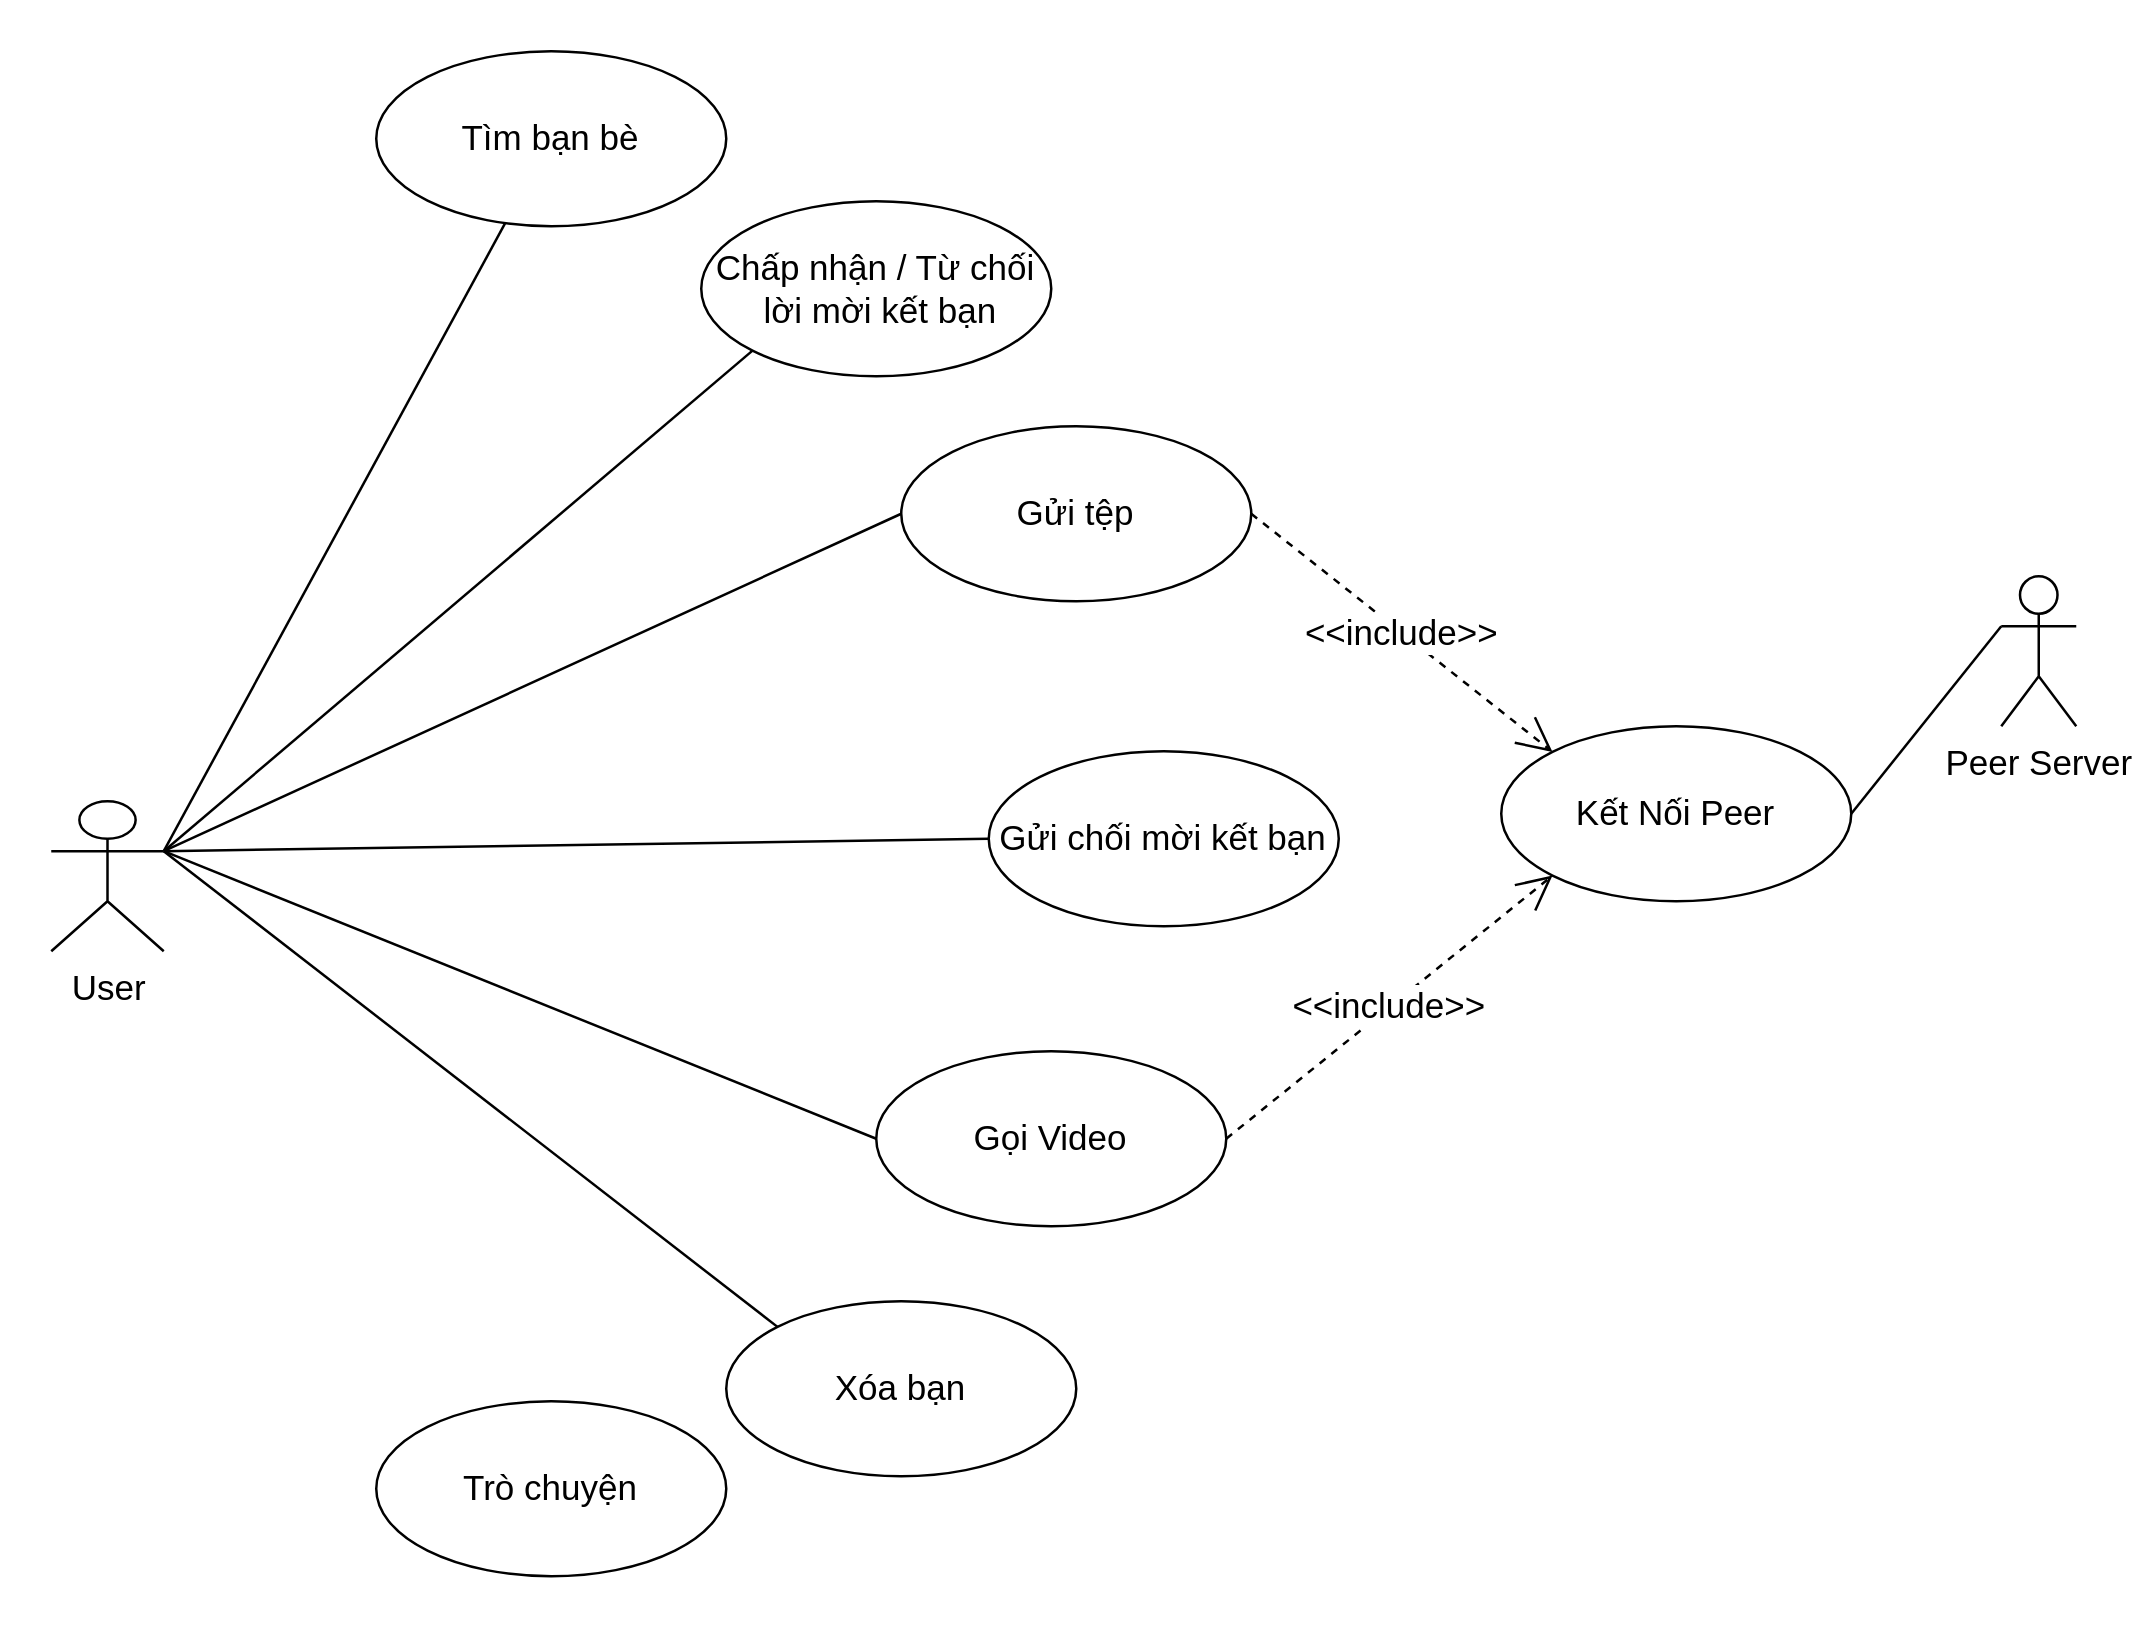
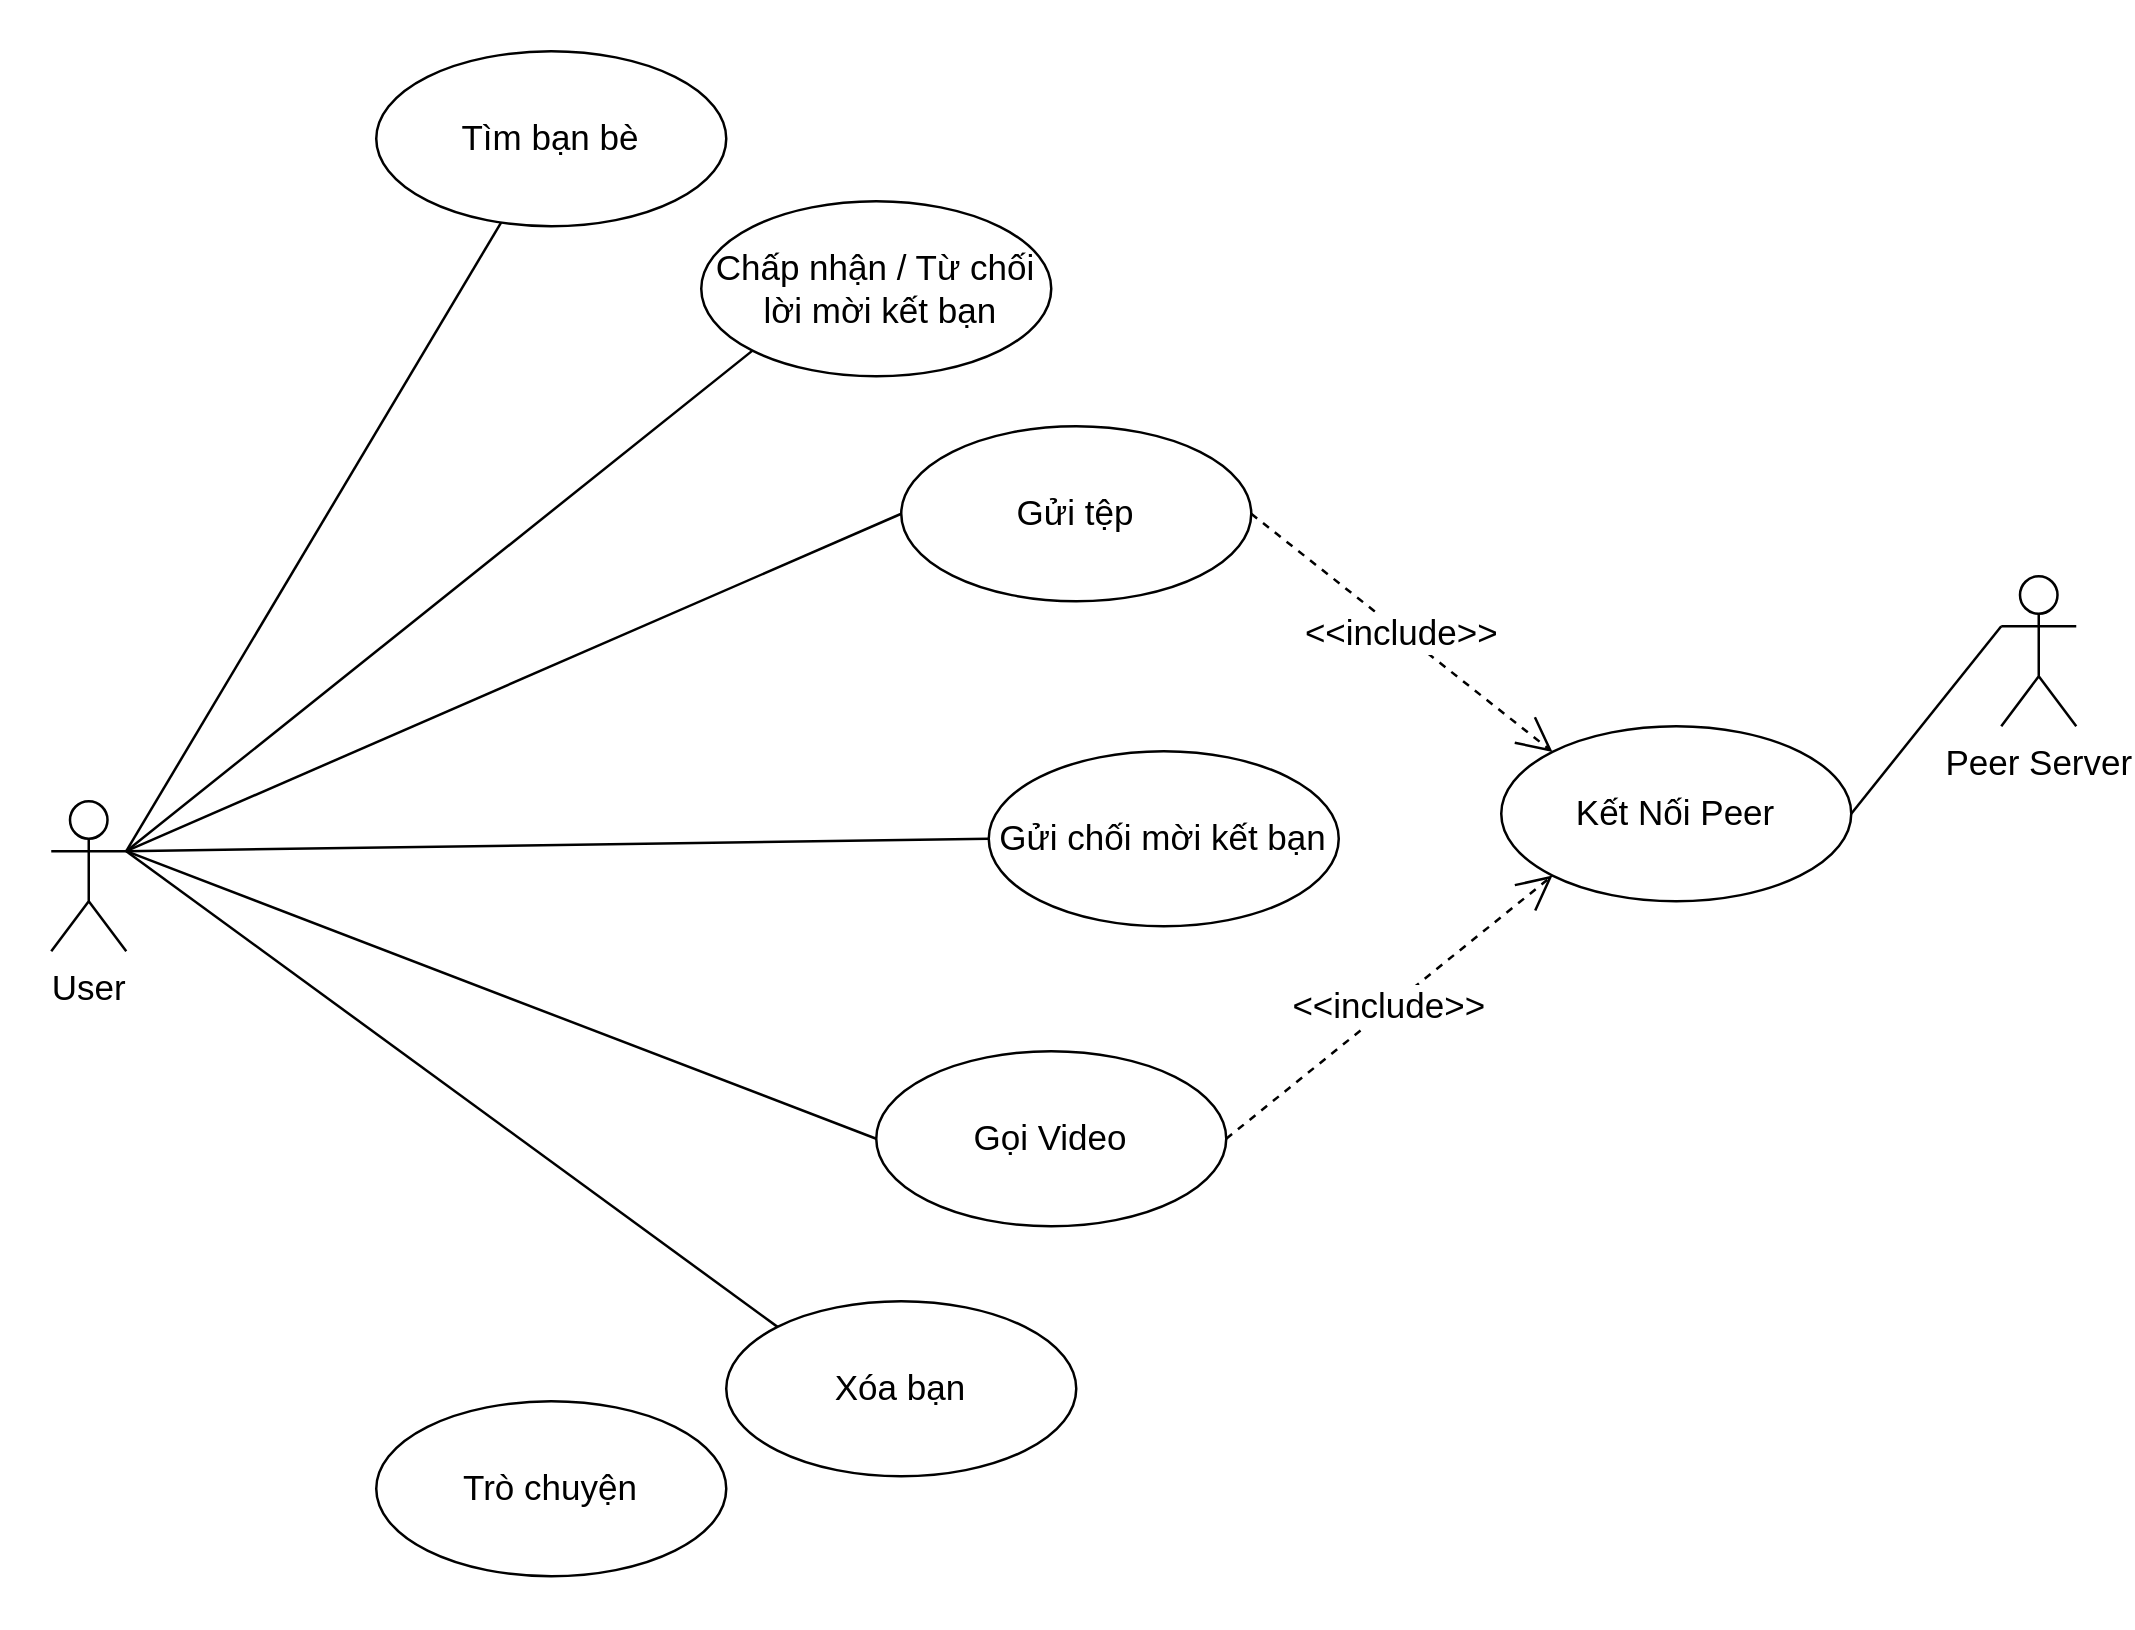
  <mxCell id="0" />
  <mxCell id="1" parent="0" />
- <mxCell id="2" value="User" style="shape=umlActor;verticalLabelPosition=bottom;verticalAlign=top;html=1;outlineConnect=0;fontSize=14;" vertex="1" parent="1"><mxGeometry x="20" y="320" width="45" height="60" as="geometry" /></mxCell>
+ <mxCell id="2" value="User" style="shape=umlActor;verticalLabelPosition=bottom;verticalAlign=top;html=1;outlineConnect=0;fontSize=14;" vertex="1" parent="1"><mxGeometry x="20" y="320" width="30" height="60" as="geometry" /></mxCell>
  <mxCell id="3" value="Trò chuyện" style="ellipse;whiteSpace=wrap;html=1;fontSize=14;" vertex="1" parent="1"><mxGeometry x="150" y="560" width="140" height="70" as="geometry" /></mxCell>
  <mxCell id="4" value="Gửi tệp" style="ellipse;whiteSpace=wrap;html=1;fontSize=14;" vertex="1" parent="1"><mxGeometry x="360" y="170" width="140" height="70" as="geometry" /></mxCell>
  <mxCell id="5" value="Gọi Video" style="ellipse;whiteSpace=wrap;html=1;fontSize=14;" vertex="1" parent="1"><mxGeometry x="350" y="420" width="140" height="70" as="geometry" /></mxCell>
  <mxCell id="6" value="Gửi chối mời kết bạn" style="ellipse;whiteSpace=wrap;html=1;fontSize=14;" vertex="1" parent="1"><mxGeometry x="395" y="300" width="140" height="70" as="geometry" /></mxCell>
  <mxCell id="7" value="Chấp nhận / Từ chối&lt;br style=&quot;font-size: 14px;&quot;&gt;&amp;nbsp;lời mời kết bạn" style="ellipse;whiteSpace=wrap;html=1;fontSize=14;" vertex="1" parent="1"><mxGeometry x="280" y="80" width="140" height="70" as="geometry" /></mxCell>
  <mxCell id="8" value="Xóa bạn" style="ellipse;whiteSpace=wrap;html=1;fontSize=14;" vertex="1" parent="1"><mxGeometry x="290" y="520" width="140" height="70" as="geometry" /></mxCell>
  <mxCell id="9" value="Tìm bạn bè" style="ellipse;whiteSpace=wrap;html=1;fontSize=14;" vertex="1" parent="1"><mxGeometry x="150" y="20" width="140" height="70" as="geometry" /></mxCell>
  <mxCell id="10" value="Peer Server" style="shape=umlActor;verticalLabelPosition=bottom;verticalAlign=top;html=1;fontSize=14;" vertex="1" parent="1"><mxGeometry x="800" y="230" width="30" height="60" as="geometry" /></mxCell>
  <mxCell id="11" value="Kết Nối Peer" style="ellipse;whiteSpace=wrap;html=1;fontSize=14;" vertex="1" parent="1"><mxGeometry x="600" y="290" width="140" height="70" as="geometry" /></mxCell>
  <mxCell id="12" value="" style="endArrow=none;html=1;rounded=0;exitX=1;exitY=0.333;exitDx=0;exitDy=0;exitPerimeter=0;entryX=0;entryY=0.5;entryDx=0;entryDy=0;fontSize=14;" edge="1" parent="1" source="2" target="5"><mxGeometry width="50" height="50" relative="1" as="geometry"><mxPoint x="80" y="340" as="sourcePoint" /><mxPoint x="450" y="310" as="targetPoint" /></mxGeometry></mxCell>
  <mxCell id="13" value="" style="endArrow=none;html=1;rounded=0;exitX=1;exitY=0.5;exitDx=0;exitDy=0;entryX=0;entryY=0.333;entryDx=0;entryDy=0;entryPerimeter=0;fontSize=14;" edge="1" parent="1" source="11" target="10"><mxGeometry width="50" height="50" relative="1" as="geometry"><mxPoint x="80" y="320" as="sourcePoint" /><mxPoint x="160" y="625" as="targetPoint" /></mxGeometry></mxCell>
  <mxCell id="14" value="&amp;lt;&amp;lt;include&amp;gt;&amp;gt;" style="endArrow=open;endSize=12;dashed=1;html=1;rounded=0;entryX=0;entryY=0;entryDx=0;entryDy=0;exitX=1;exitY=0.5;exitDx=0;exitDy=0;fontSize=14;" edge="1" parent="1" source="4" target="11"><mxGeometry width="160" relative="1" as="geometry"><mxPoint x="290" y="600" as="sourcePoint" /><mxPoint x="450" y="600" as="targetPoint" /></mxGeometry></mxCell>
  <mxCell id="15" value="&amp;lt;&amp;lt;include&amp;gt;&amp;gt;" style="endArrow=open;endSize=12;dashed=1;html=1;rounded=0;entryX=0;entryY=1;entryDx=0;entryDy=0;exitX=1;exitY=0.5;exitDx=0;exitDy=0;fontSize=14;" edge="1" parent="1" source="5" target="11"><mxGeometry width="160" relative="1" as="geometry"><mxPoint x="399.497" y="589.749" as="sourcePoint" /><mxPoint x="465.503" y="660.251" as="targetPoint" /></mxGeometry></mxCell>
  <mxCell id="16" value="" style="endArrow=none;html=1;rounded=0;exitX=1;exitY=0.333;exitDx=0;exitDy=0;exitPerimeter=0;entryX=0;entryY=0.5;entryDx=0;entryDy=0;fontSize=14;" edge="1" parent="1" source="2" target="4"><mxGeometry width="50" height="50" relative="1" as="geometry"><mxPoint x="80" y="340" as="sourcePoint" /><mxPoint x="230" y="655" as="targetPoint" /></mxGeometry></mxCell>
  <mxCell id="17" value="" style="endArrow=none;html=1;rounded=0;exitX=1;exitY=0.333;exitDx=0;exitDy=0;exitPerimeter=0;entryX=0;entryY=0;entryDx=0;entryDy=0;fontSize=14;" edge="1" parent="1" source="2" target="8"><mxGeometry width="50" height="50" relative="1" as="geometry"><mxPoint x="80" y="340" as="sourcePoint" /><mxPoint x="240" y="665" as="targetPoint" /></mxGeometry></mxCell>
  <mxCell id="18" value="" style="endArrow=none;html=1;rounded=0;exitX=1;exitY=0.333;exitDx=0;exitDy=0;exitPerimeter=0;entryX=0;entryY=0.5;entryDx=0;entryDy=0;fontSize=14;" edge="1" parent="1" source="2" target="6"><mxGeometry width="50" height="50" relative="1" as="geometry"><mxPoint x="80" y="340" as="sourcePoint" /><mxPoint x="260" y="685" as="targetPoint" /></mxGeometry></mxCell>
  <mxCell id="19" value="" style="endArrow=none;html=1;rounded=0;entryX=0;entryY=1;entryDx=0;entryDy=0;exitX=1;exitY=0.333;exitDx=0;exitDy=0;exitPerimeter=0;fontSize=14;" edge="1" parent="1" source="2" target="7"><mxGeometry width="50" height="50" relative="1" as="geometry"><mxPoint x="80" y="340" as="sourcePoint" /><mxPoint x="270" y="695" as="targetPoint" /></mxGeometry></mxCell>
  <mxCell id="20" value="" style="endArrow=none;html=1;rounded=0;exitX=1;exitY=0.333;exitDx=0;exitDy=0;exitPerimeter=0;fontSize=14;" edge="1" parent="1" source="2" target="9"><mxGeometry width="50" height="50" relative="1" as="geometry"><mxPoint x="80" y="340" as="sourcePoint" /><mxPoint x="230" y="635" as="targetPoint" /></mxGeometry></mxCell>
